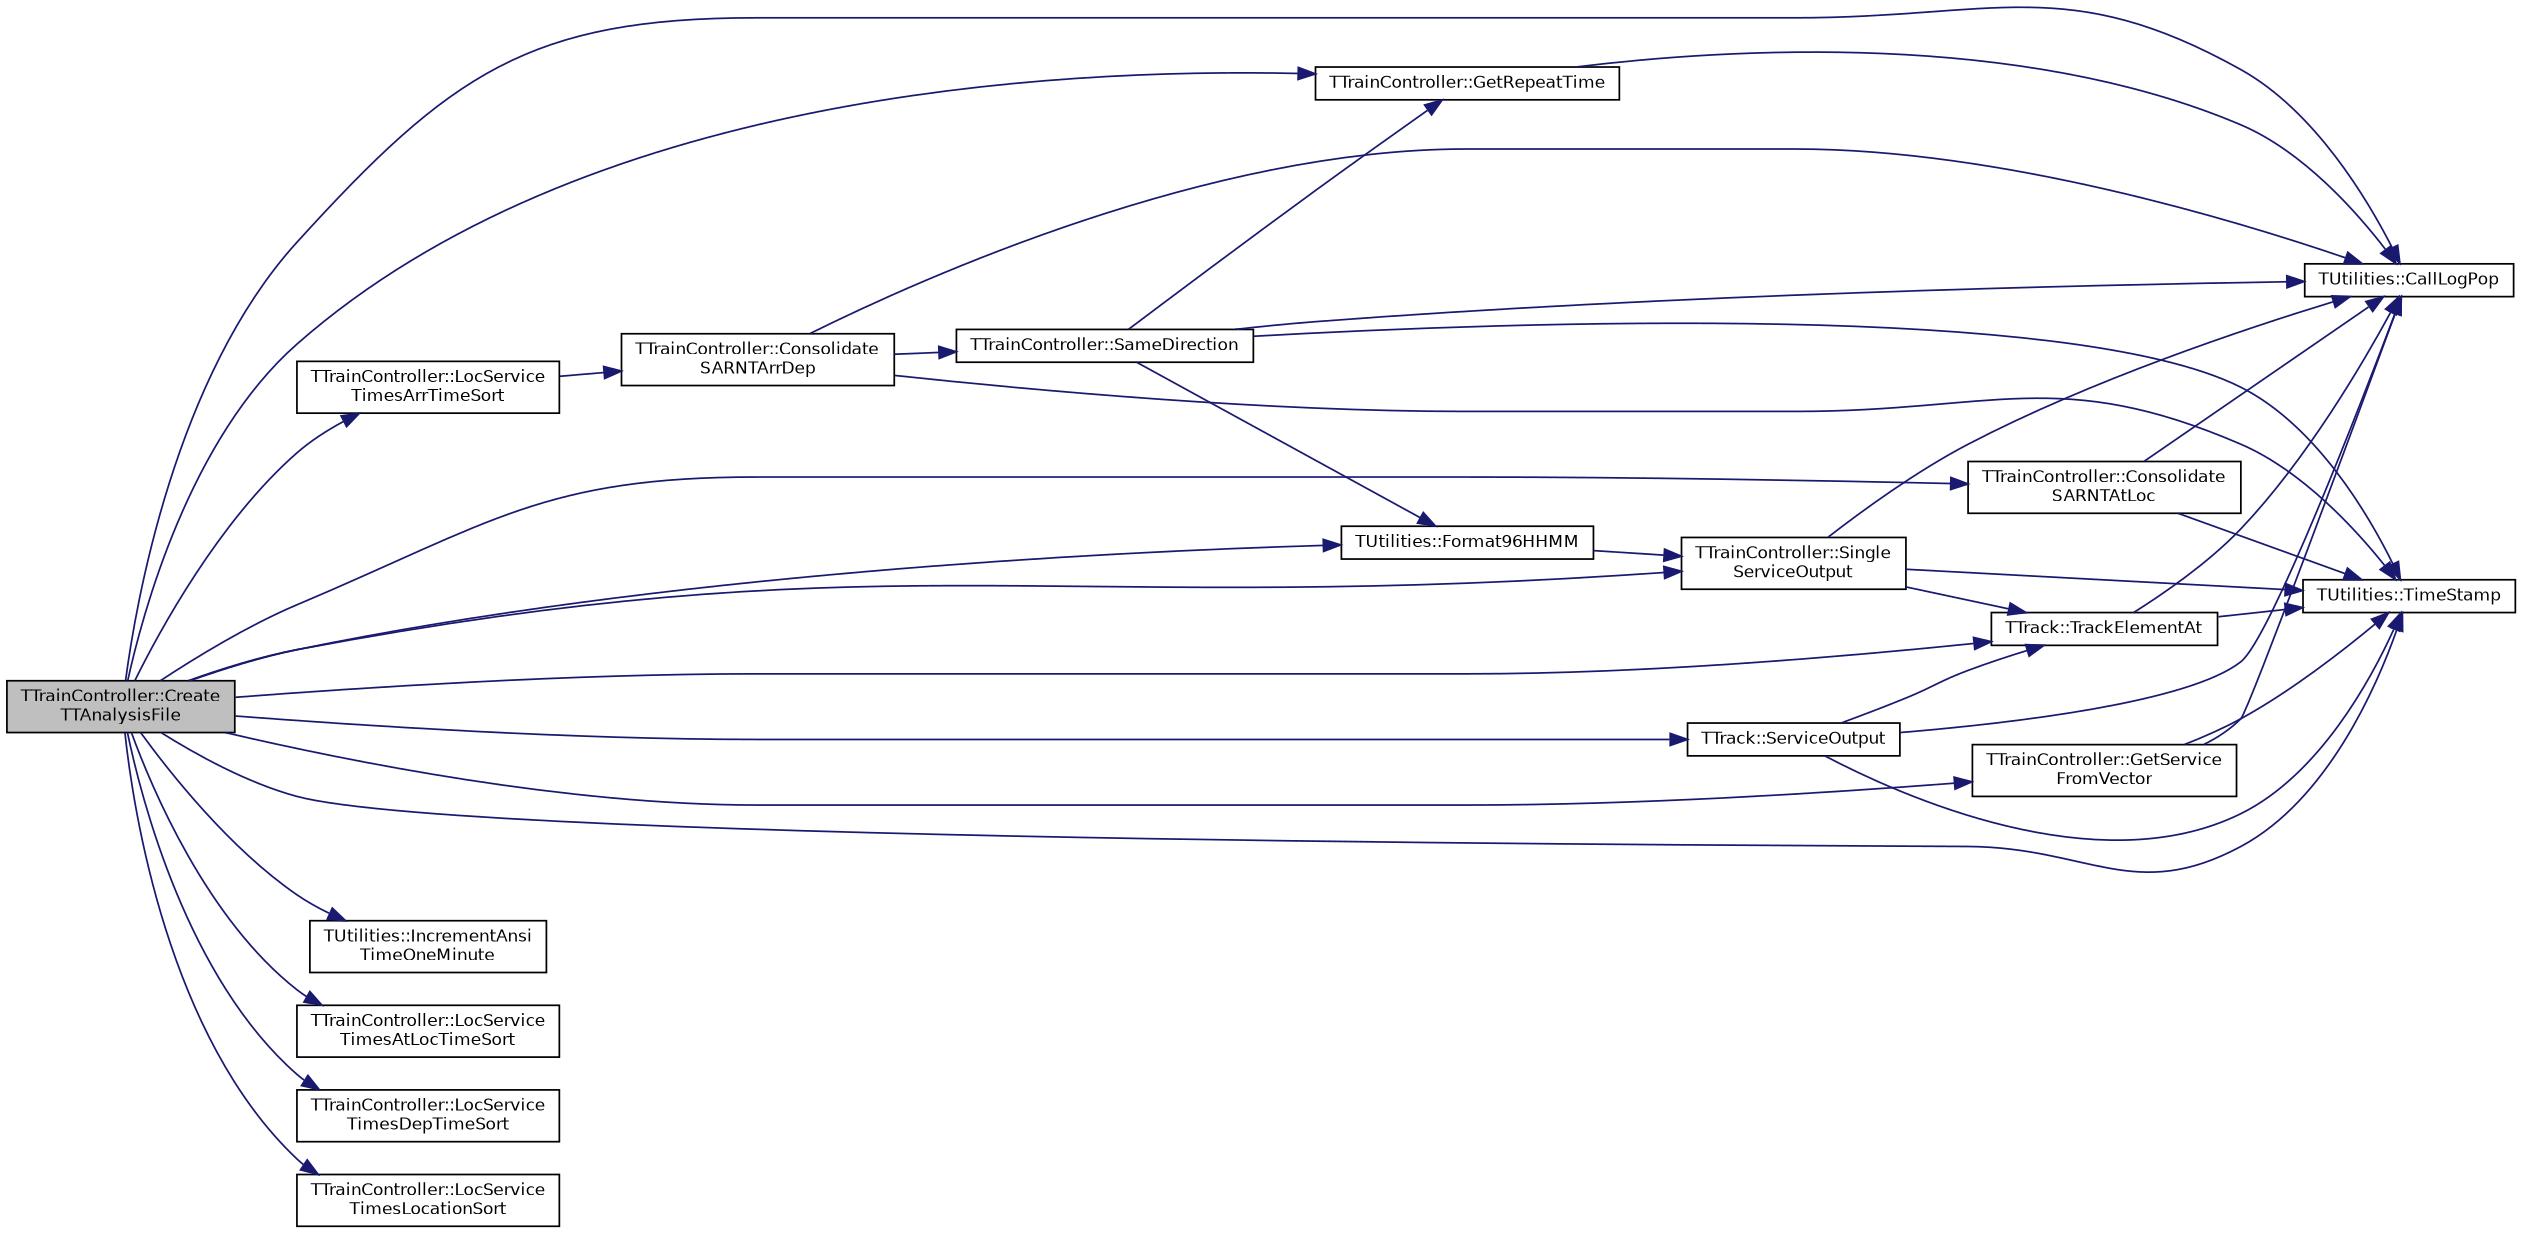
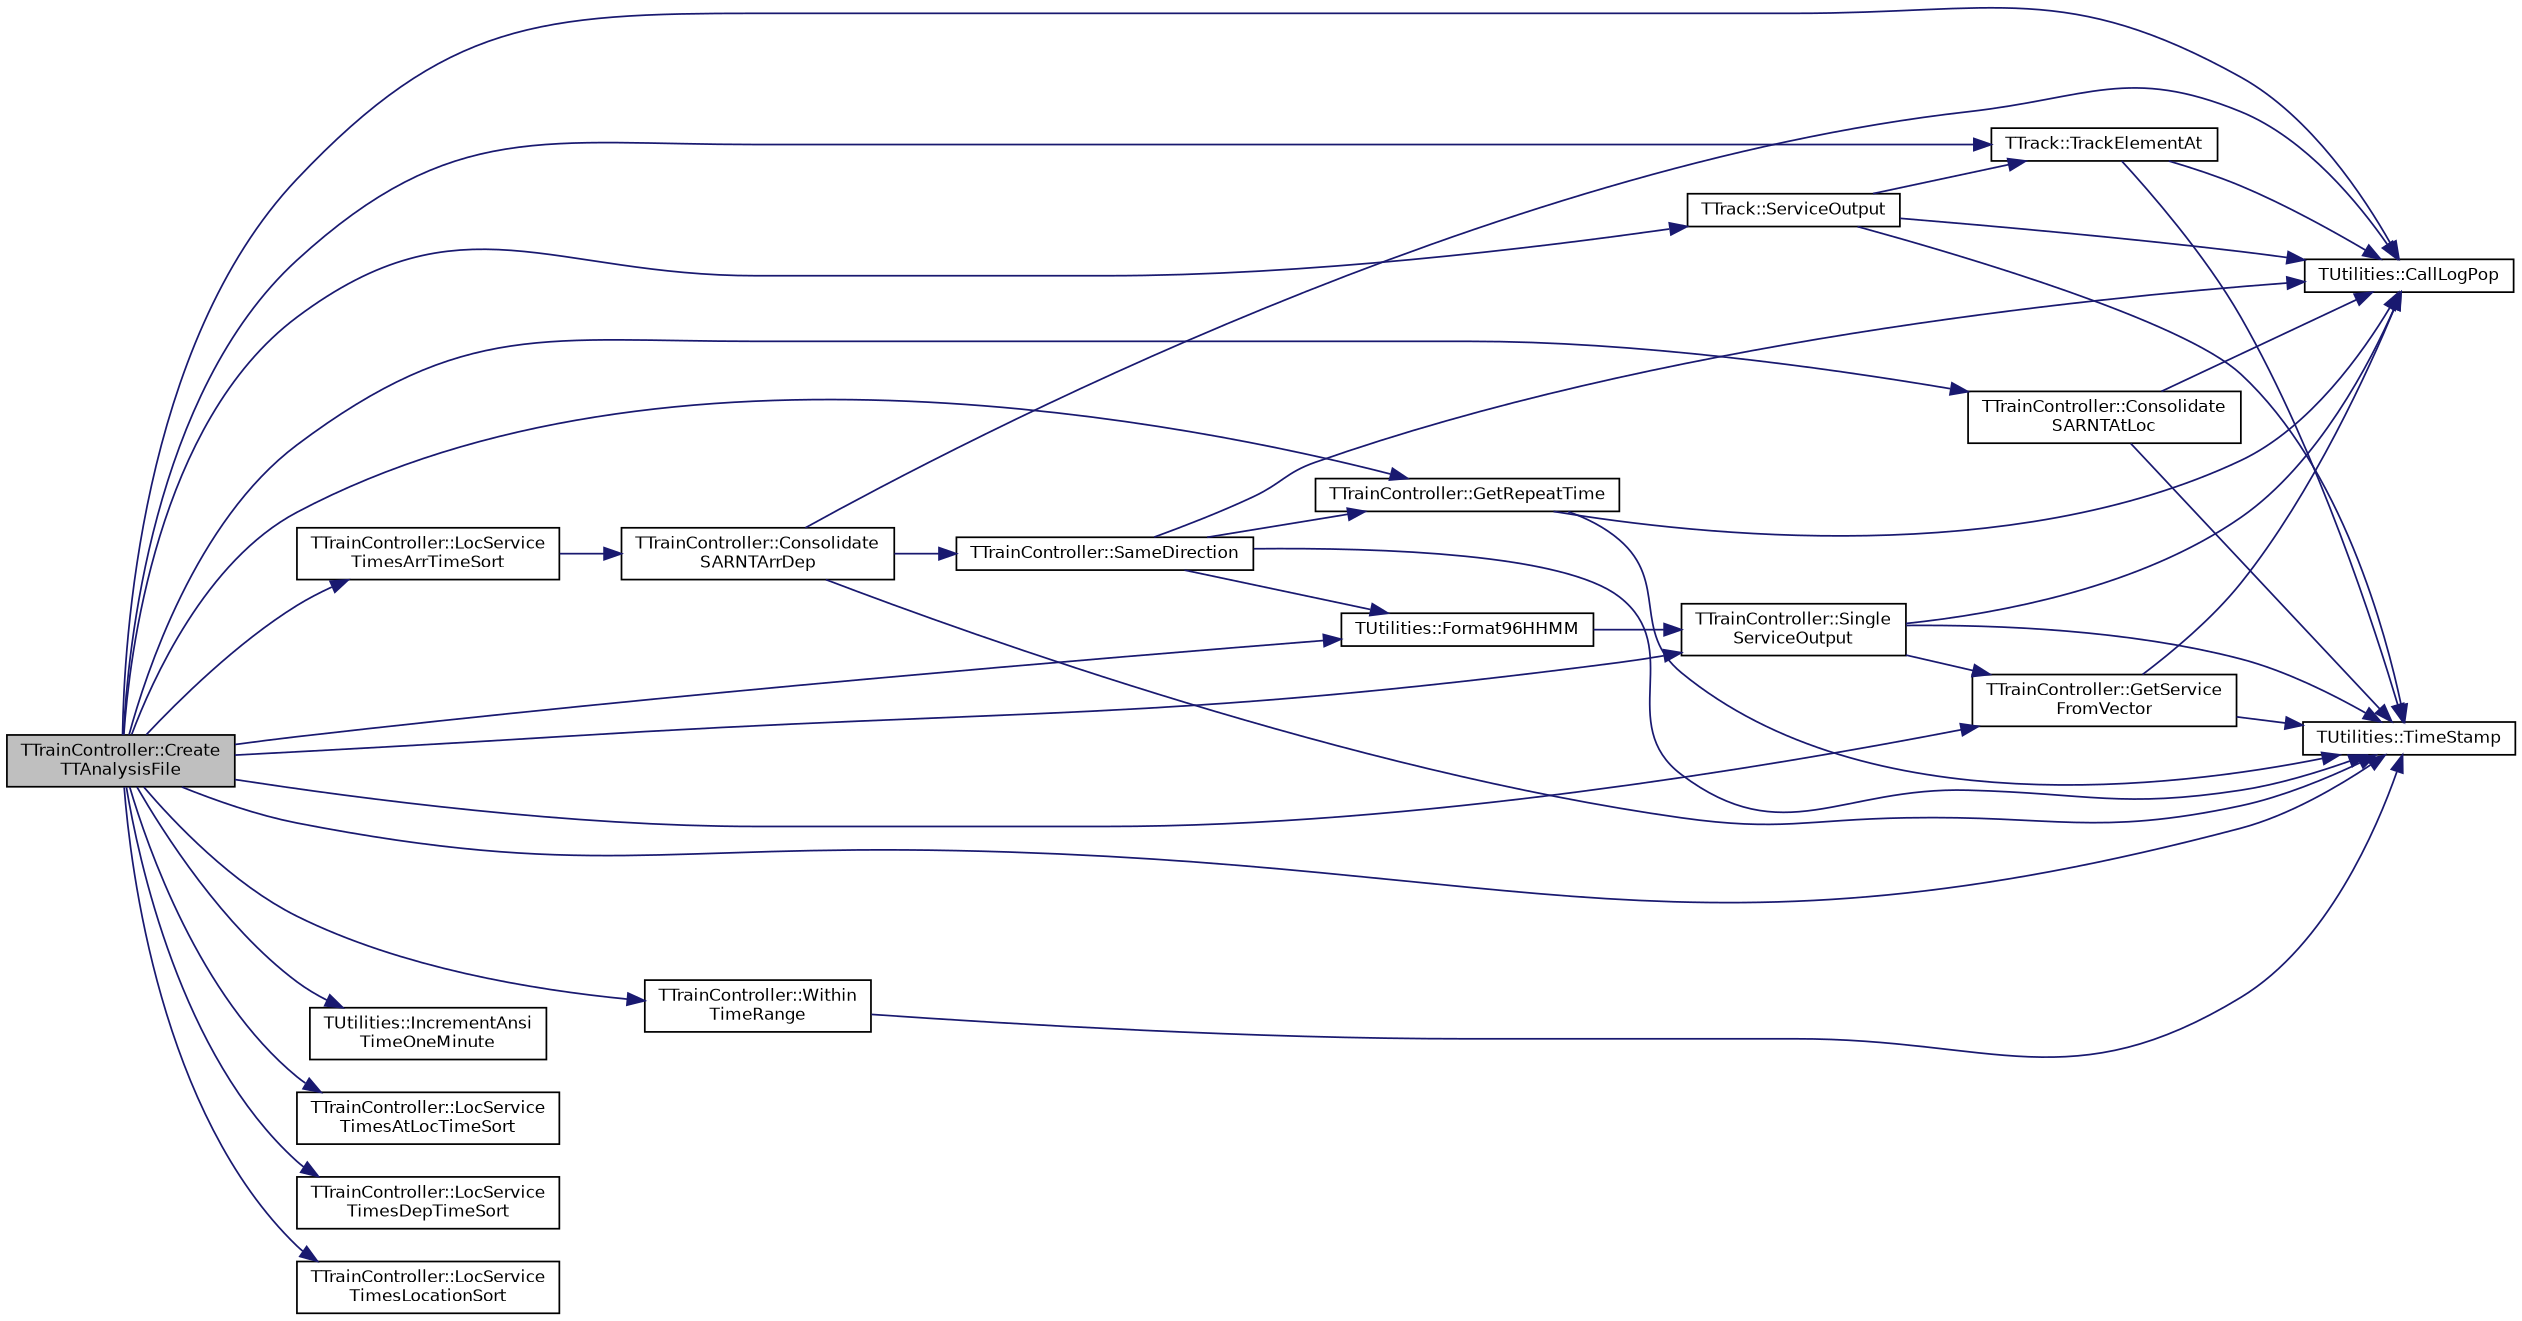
  digraph {
    rankdir=LR
    node [color=black fillcolor=white fontname=Helvetica fontsize=10 shape=record style=filled]
    edge [color=midnightblue fontname=Helvetica fontsize=10 labelfontname=Helvetica labelfontsize=10 style=solid]
    n1 [fillcolor=grey75 fontcolor=black height=0.2 label="TTrainController::Create\lTTAnalysisFile" width=0.4]
    n2 [height=0.2 label="TUtilities::CallLogPop" width=0.4]
    n3 [height=0.2 label="TUtilities::Format96HHMM" width=0.4]
    n4 [height=0.2 label="TTrainController::GetRepeatTime" width=0.4]
    n5 [height=0.2 label="TUtilities::TimeStamp" width=0.4]
    n6 [height=0.2 label="TTrainController::Consolidate\lSARNTAtLoc" width=0.4]
    n7 [height=0.2 label="TTrainController::GetService\lFromVector" width=0.4]
    n8 [height=0.2 label="TUtilities::IncrementAnsi\lTimeOneMinute" width=0.4]
    n9 [height=0.2 label="TTrainController::LocService\lTimesArrTimeSort" width=0.4]
    n10 [height=0.2 label="TTrainController::LocService\lTimesAtLocTimeSort" width=0.4]
    n11 [height=0.2 label="TTrainController::LocService\lTimesDepTimeSort" width=0.4]
    n12 [height=0.2 label="TTrainController::LocService\lTimesLocationSort" width=0.4]
    n13 [height=0.2 label="TTrack::ServiceOutput" width=0.4]
    n14 [height=0.2 label="TTrack::TrackElementAt" width=0.4]
    n15 [height=0.2 label="TTrainController::Single\lServiceOutput" width=0.4]
+   n16 [height=0.2 label="TTrainController::Within\lTimeRange" width=0.4]
    n17 [height=0.2 label="TTrainController::Consolidate\lSARNTArrDep" width=0.4]
    n18 [height=0.2 label="TTrainController::SameDirection" width=0.4]
    n1 -> n2
    n1 -> n3
    n1 -> n4
    n1 -> n5
    n1 -> n6
    n1 -> n7
    n1 -> n8
    n1 -> n9
    n1 -> n10
    n1 -> n11
    n1 -> n12
    n1 -> n13
    n1 -> n14
    n1 -> n15
+   n1 -> n16
    n3 -> n15
    n4 -> n2
+   n4 -> n5
    n6 -> n2
    n6 -> n5
    n7 -> n2
    n7 -> n5
    n9 -> n17
    n13 -> n2
    n13 -> n5
    n13 -> n14
    n14 -> n2
    n14 -> n5
    n15 -> n2
    n15 -> n5
-   n15 -> n14
+   n15 -> n7
+   n16 -> n5
    n17 -> n2
    n17 -> n5
    n17 -> n18
    n18 -> n2
    n18 -> n3
    n18 -> n4
    n18 -> n5
  }
